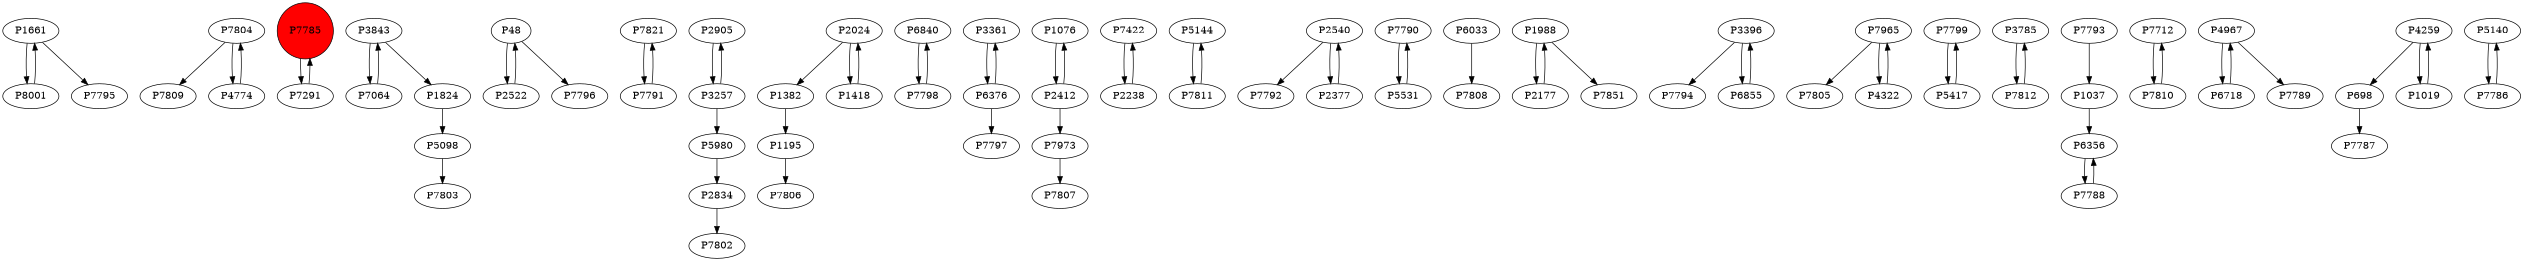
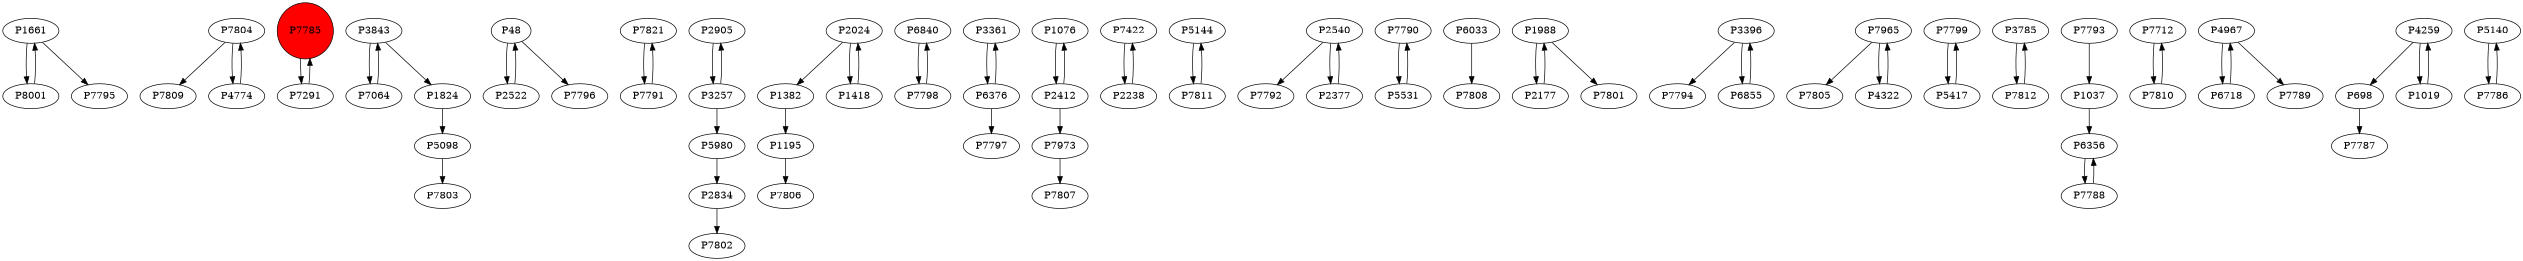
  digraph {
    P1661
    P8001
    P7795
    P7804
    P7809
    P4774
    P7785 [fillcolor=red shape=circle style=filled]
    P7291
    P1824
    P5098
    P7803
    P48
    P2522
    P7796
    P7821
    P7791
    P7064
    P3843
    P2905
    P3257
    P5980
    P2834
    P2024
    P1382
    P1418
    P1195
    P7806
    P6840
    P7798
    P3361
    P6376
    P7797
    P1076
    P2412
    P7973
    P7807
    P7422
    P2238
    P5144
    P7811
    P2540
    P7792
    P2377
    P7790
    P5531
    P6033
    P7808
    P1988
    P2177
-   P7801 [label=P7851]
+   P7801
    P3396
    P7794
    P6855
    P7802
    P7965
    P7805
    P4322
    P7799
    P5417
    P3785
    P7812
    P1037
    P6356
    P7793
    P7788
    P7712
    P7810
    P4967
    P6718
    P7789
    P698
    P7787
    P5140
    P7786
    P4259
    P1019
    P1661 -> P8001
    P1661 -> P7795
    P8001 -> P1661
    P7804 -> P7809
    P7804 -> P4774
    P4774 -> P7804
    P7785 -> P7291
    P7291 -> P7785
    P1824 -> P5098
    P5098 -> P7803
    P48 -> P2522
    P48 -> P7796
    P2522 -> P48
    P7821 -> P7791
    P7791 -> P7821
    P7064 -> P3843
    P3843 -> P1824
    P3843 -> P7064
    P2905 -> P3257
    P3257 -> P2905
    P3257 -> P5980
    P5980 -> P2834
    P2834 -> P7802
    P2024 -> P1382
    P2024 -> P1418
    P1382 -> P1195
    P1418 -> P2024
    P1195 -> P7806
    P6840 -> P7798
    P7798 -> P6840
    P3361 -> P6376
    P6376 -> P3361
    P6376 -> P7797
    P1076 -> P2412
    P2412 -> P1076
    P2412 -> P7973
    P7973 -> P7807
    P7422 -> P2238
    P2238 -> P7422
    P5144 -> P7811
    P7811 -> P5144
    P2540 -> P7792
    P2540 -> P2377
    P2377 -> P2540
    P7790 -> P5531
    P5531 -> P7790
    P6033 -> P7808
    P1988 -> P2177
    P1988 -> P7801
    P2177 -> P1988
    P3396 -> P7794
    P3396 -> P6855
    P6855 -> P3396
    P7965 -> P7805
    P7965 -> P4322
    P4322 -> P7965
    P7799 -> P5417
    P5417 -> P7799
    P3785 -> P7812
    P7812 -> P3785
    P1037 -> P6356
    P6356 -> P7788
    P7793 -> P1037
    P7788 -> P6356
    P7712 -> P7810
    P7810 -> P7712
    P4967 -> P6718
    P4967 -> P7789
    P6718 -> P4967
    P698 -> P7787
    P5140 -> P7786
    P7786 -> P5140
    P4259 -> P698
    P4259 -> P1019
    P1019 -> P4259
  }
